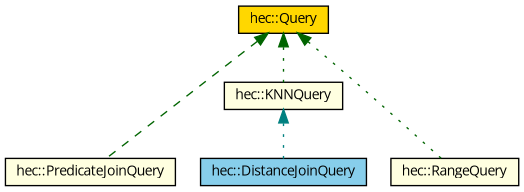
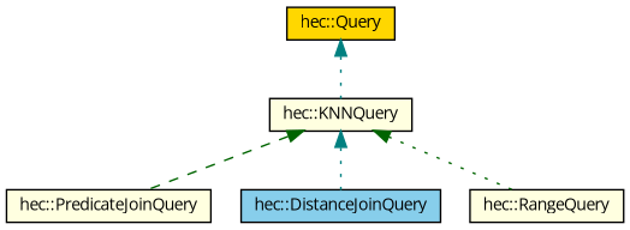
  digraph {
    fontname="Open Sans"
    node [color=black fillcolor=lightyellow fontname="Open Sans" fontsize=10 shape=record style=filled]
    edge [color=teal dir=back fontname="Open Sans" fontsize=10 labelfontname=Helvetica labelfontsize=10 style=dotted]
    n1 [fillcolor=gold fontcolor=black height=0.2 label="hec::Query" width=0.4]
    n2 [height=0.2 label="hec::KNNQuery" width=0.4]
    n3 [height=0.2 label="hec::PredicateJoinQuery" width=0.4]
    n4 [height=0.2 label="hec::RangeQuery" width=0.4]
    n5 [fillcolor=skyblue height=0.2 label="hec::DistanceJoinQuery" width=0.4]
-   n1 -> n2 [color=darkgreen]
-   n1 -> n3 [color=darkgreen style=dashed]
-   n1 -> n4 [color=darkgreen]
+   n1 -> n2
+   n2 -> n3 [color=darkgreen style=dashed]
+   n2 -> n4 [color=darkgreen]
    n2 -> n5
  }
